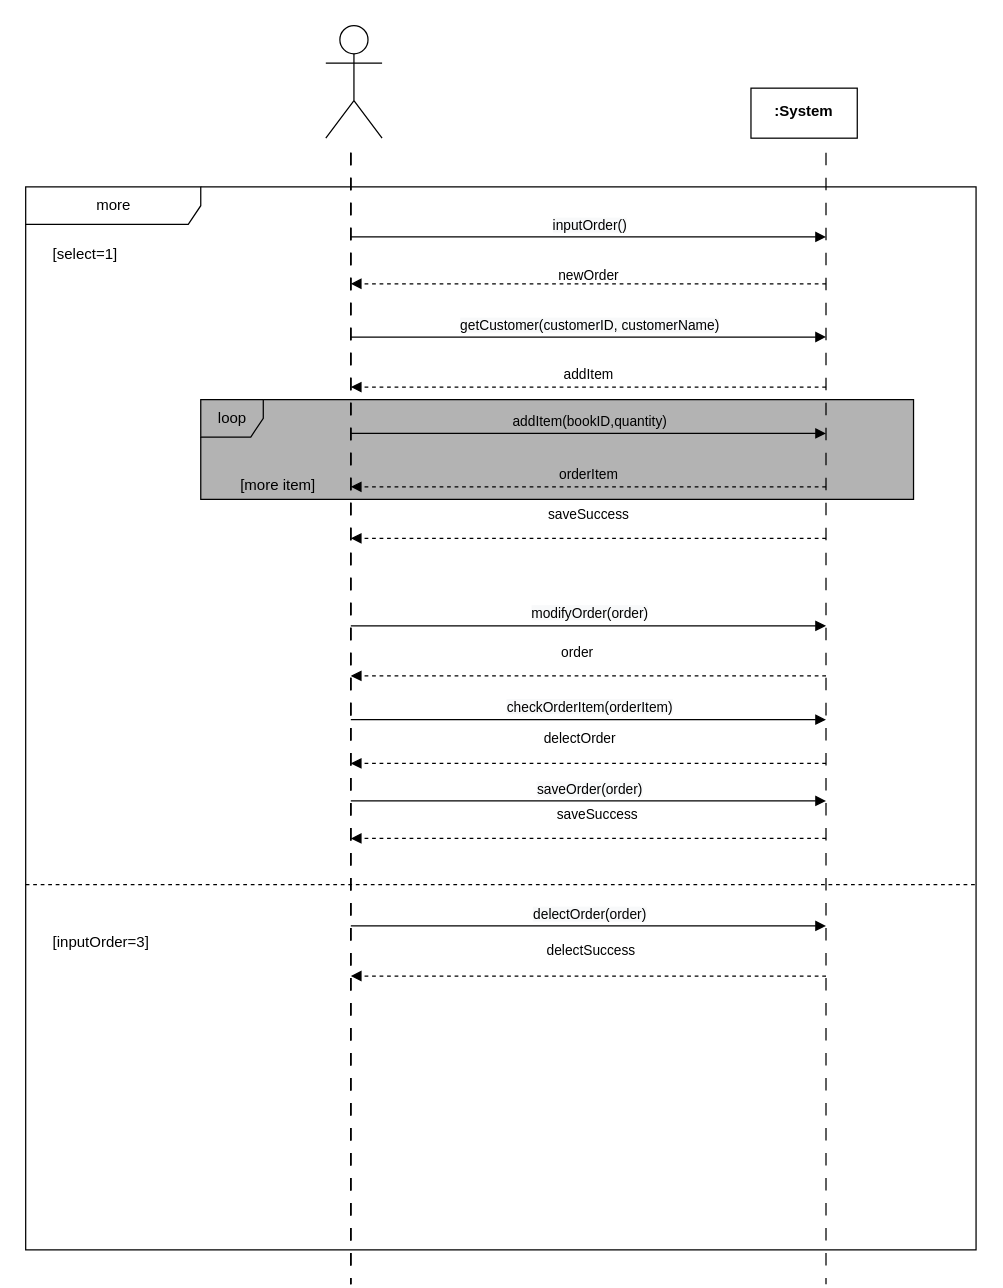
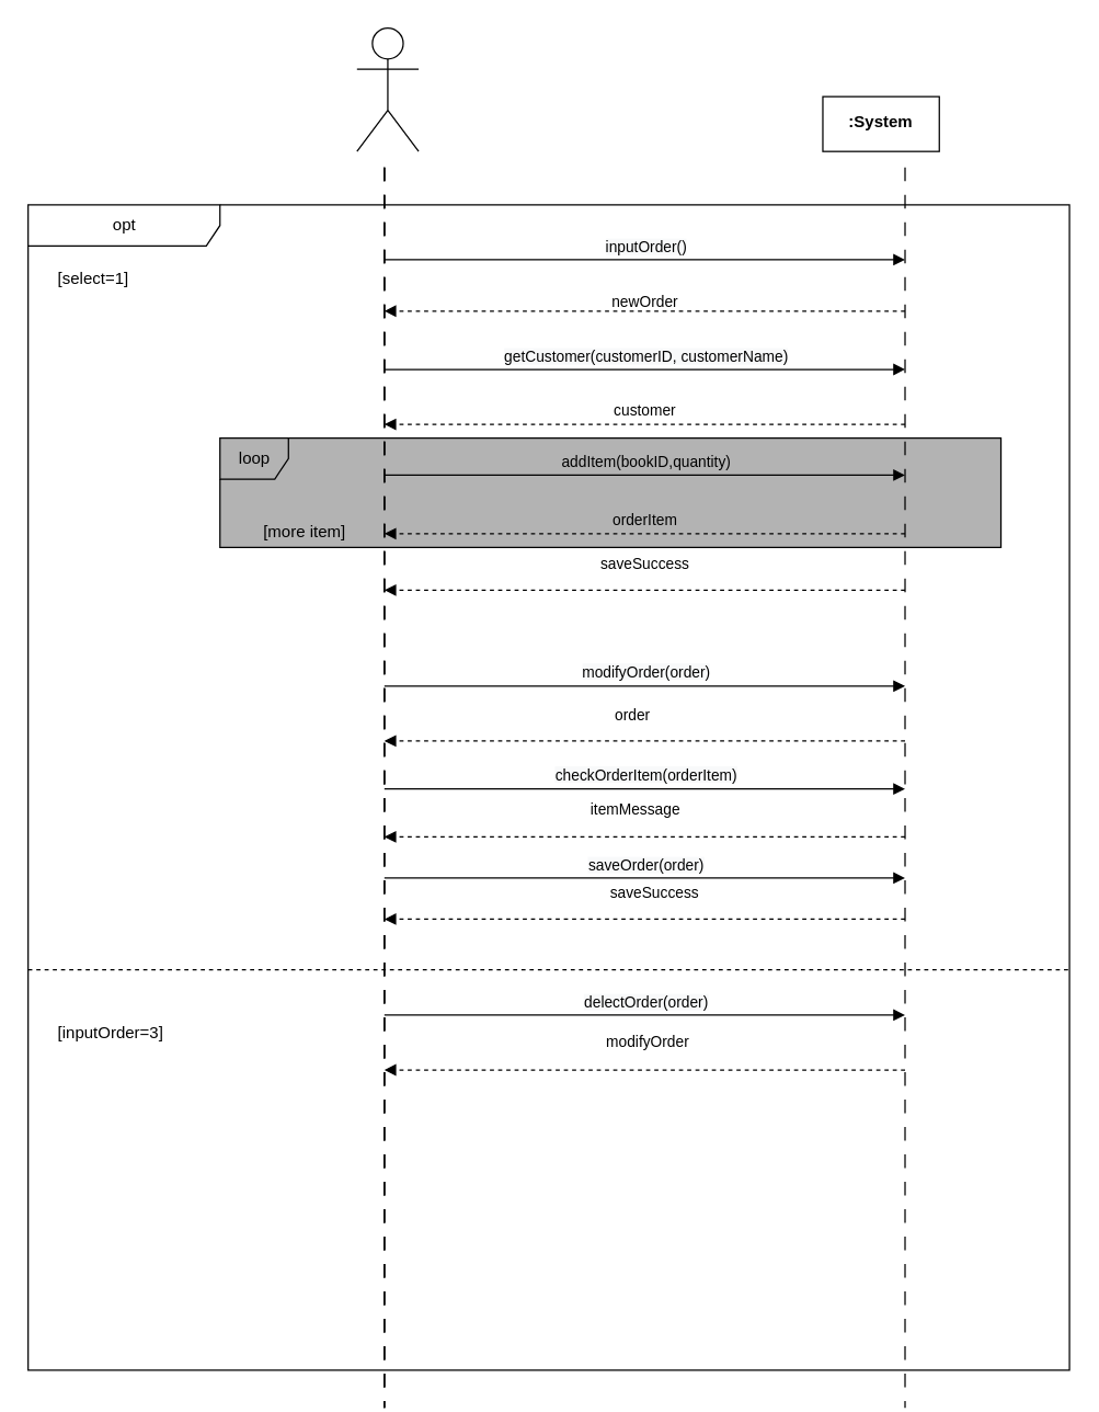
  <mxCell id="0" />
  <mxCell id="1" parent="0" />
- <mxCell id="2" value="more" style="shape=umlFrame;tabWidth=110;tabHeight=30;tabPosition=left;html=1;boundedLbl=1;labelInHeader=1;width=140;height=30;fillColor=default;" vertex="1" parent="1"><mxGeometry x="20" y="149" width="760" height="850" as="geometry" /></mxCell>
+ <mxCell id="2" value="opt" style="shape=umlFrame;tabWidth=110;tabHeight=30;tabPosition=left;html=1;boundedLbl=1;labelInHeader=1;width=140;height=30;fillColor=default;" vertex="1" parent="1"><mxGeometry x="20" y="149" width="760" height="850" as="geometry" /></mxCell>
  <mxCell id="3" value="loop" style="shape=umlFrame;tabPosition=left;html=1;boundedLbl=1;labelInHeader=1;width=50;height=30;gradientColor=none;swimlaneFillColor=#B3B3B3;fillColor=#B3B3B3;" vertex="1" parent="2"><mxGeometry x="140" y="170" width="570" height="79.76" as="geometry" /></mxCell>
  <mxCell id="4" value="[select=1]" style="text" vertex="1" parent="2"><mxGeometry width="100" height="20" relative="1" as="geometry"><mxPoint x="20" y="40" as="offset" /></mxGeometry></mxCell>
  <mxCell id="5" value="" style="endArrow=none;startArrow=none;endFill=0;startFill=0;endSize=8;html=1;verticalAlign=bottom;dashed=1;labelBackgroundColor=none;dashPattern=10 10;rounded=0;" edge="1" parent="2"><mxGeometry x="-0.252" y="30" width="160" relative="1" as="geometry"><mxPoint x="260" y="-27.419" as="sourcePoint" /><mxPoint x="260" y="877.419" as="targetPoint" /><mxPoint as="offset" /></mxGeometry></mxCell>
  <mxCell id="6" value="" style="endArrow=none;startArrow=none;endFill=0;startFill=0;endSize=8;html=1;verticalAlign=bottom;dashed=1;labelBackgroundColor=none;dashPattern=10 10;rounded=0;" edge="1" parent="2"><mxGeometry x="-0.252" y="30" width="160" relative="1" as="geometry"><mxPoint x="640" y="-27.419" as="sourcePoint" /><mxPoint x="640" y="877.419" as="targetPoint" /><mxPoint as="offset" /></mxGeometry></mxCell>
  <mxCell id="7" value="" style="html=1;verticalAlign=bottom;labelBackgroundColor=none;endArrow=block;endFill=1;dashed=1;rounded=0;" edge="1" parent="2"><mxGeometry width="160" relative="1" as="geometry"><mxPoint x="640" y="77.424" as="sourcePoint" /><mxPoint x="260" y="77.424" as="targetPoint" /></mxGeometry></mxCell>
  <mxCell id="8" value="[inputOrder=3]" style="line;strokeWidth=1;dashed=1;labelPosition=center;verticalLabelPosition=bottom;align=left;verticalAlign=top;spacingLeft=20;spacingTop=15;" vertex="1" parent="2"><mxGeometry y="541.004" width="760" height="34.0" as="geometry" /></mxCell>
  <mxCell id="9" value="" style="html=1;verticalAlign=bottom;labelBackgroundColor=none;endArrow=block;endFill=1;dashed=1;rounded=0;" edge="1" parent="2"><mxGeometry width="160" relative="1" as="geometry"><mxPoint x="640" y="160.002" as="sourcePoint" /><mxPoint x="260" y="160.002" as="targetPoint" /></mxGeometry></mxCell>
  <mxCell id="10" value="" style="html=1;verticalAlign=bottom;labelBackgroundColor=none;endArrow=block;endFill=1;dashed=1;rounded=0;" edge="1" parent="2"><mxGeometry width="160" relative="1" as="geometry"><mxPoint x="640" y="239.761" as="sourcePoint" /><mxPoint x="260" y="239.761" as="targetPoint" /></mxGeometry></mxCell>
  <mxCell id="11" value="orderItem" style="edgeLabel;html=1;align=center;verticalAlign=middle;resizable=0;points=[];labelBackgroundColor=none;" vertex="1" connectable="0" parent="10"><mxGeometry x="-0.138" y="-4" relative="1" as="geometry"><mxPoint x="-27" y="-6" as="offset" /></mxGeometry></mxCell>
  <mxCell id="12" value="[more item]" style="text" vertex="1" parent="2"><mxGeometry x="170" y="224.996" width="100" height="13.71" as="geometry" /></mxCell>
- <mxCell id="13" value="addItem" style="edgeLabel;html=1;align=center;verticalAlign=middle;resizable=0;points=[];labelBackgroundColor=none;" vertex="1" connectable="0" parent="2"><mxGeometry x="449.997" y="149.677" as="geometry" /></mxCell>
+ <mxCell id="13" value="customer" style="edgeLabel;html=1;align=center;verticalAlign=middle;resizable=0;points=[];labelBackgroundColor=none;" vertex="1" connectable="0" parent="2"><mxGeometry x="449.997" y="149.677" as="geometry" /></mxCell>
  <mxCell id="14" value="newOrder" style="edgeLabel;html=1;align=center;verticalAlign=middle;resizable=0;points=[];labelBackgroundColor=none;" vertex="1" connectable="0" parent="2"><mxGeometry x="449.997" y="70.569" as="geometry" /></mxCell>
  <mxCell id="15" value="" style="html=1;verticalAlign=bottom;labelBackgroundColor=none;endArrow=block;endFill=1;dashed=1;rounded=0;" edge="1" parent="2"><mxGeometry width="160" relative="1" as="geometry"><mxPoint x="640" y="280.998" as="sourcePoint" /><mxPoint x="260" y="280.998" as="targetPoint" /></mxGeometry></mxCell>
  <mxCell id="16" value="saveSuccess" style="edgeLabel;html=1;align=center;verticalAlign=middle;resizable=0;points=[];labelBackgroundColor=none;" vertex="1" connectable="0" parent="2"><mxGeometry x="449.997" y="261.003" as="geometry" /></mxCell>
  <mxCell id="17" value="" style="html=1;verticalAlign=bottom;labelBackgroundColor=none;endArrow=block;endFill=1;dashed=1;rounded=0;" edge="1" parent="2"><mxGeometry width="160" relative="1" as="geometry"><mxPoint x="640" y="390.996" as="sourcePoint" /><mxPoint x="260" y="390.996" as="targetPoint" /></mxGeometry></mxCell>
  <mxCell id="18" value="order" style="edgeLabel;html=1;align=center;verticalAlign=middle;resizable=0;points=[];labelBackgroundColor=none;" vertex="1" connectable="0" parent="2"><mxGeometry x="449.997" y="511.002" as="geometry"><mxPoint x="-9" y="-140" as="offset" /></mxGeometry></mxCell>
  <mxCell id="19" value="" style="html=1;verticalAlign=bottom;labelBackgroundColor=none;endArrow=block;endFill=1;dashed=1;rounded=0;" edge="1" parent="2"><mxGeometry width="160" relative="1" as="geometry"><mxPoint x="640" y="521.004" as="sourcePoint" /><mxPoint x="260" y="521.004" as="targetPoint" /></mxGeometry></mxCell>
  <mxCell id="20" value="saveSuccess" style="edgeLabel;html=1;align=center;verticalAlign=middle;resizable=0;points=[];labelBackgroundColor=none;" vertex="1" connectable="0" parent="2"><mxGeometry x="449.997" y="669.999" as="geometry"><mxPoint x="7" y="-168" as="offset" /></mxGeometry></mxCell>
  <mxCell id="21" value="" style="html=1;verticalAlign=bottom;labelBackgroundColor=none;endArrow=block;endFill=1;dashed=1;rounded=0;" edge="1" parent="2"><mxGeometry width="160" relative="1" as="geometry"><mxPoint x="640" y="460.995" as="sourcePoint" /><mxPoint x="260" y="460.995" as="targetPoint" /></mxGeometry></mxCell>
- <mxCell id="22" value="delectOrder" style="edgeLabel;html=1;align=center;verticalAlign=middle;resizable=0;points=[];labelBackgroundColor=none;" vertex="1" connectable="0" parent="2"><mxGeometry x="449.997" y="591.0" as="geometry"><mxPoint x="-7" y="-151" as="offset" /></mxGeometry></mxCell>
+ <mxCell id="22" value="itemMessage" style="edgeLabel;html=1;align=center;verticalAlign=middle;resizable=0;points=[];labelBackgroundColor=none;" vertex="1" connectable="0" parent="2"><mxGeometry x="449.997" y="591.0" as="geometry"><mxPoint x="-7" y="-151" as="offset" /></mxGeometry></mxCell>
  <mxCell id="23" value="" style="html=1;verticalAlign=bottom;labelBackgroundColor=none;endArrow=block;endFill=1;dashed=1;rounded=0;" edge="1" parent="2"><mxGeometry width="160" relative="1" as="geometry"><mxPoint x="640" y="631.002" as="sourcePoint" /><mxPoint x="260" y="631.002" as="targetPoint" /></mxGeometry></mxCell>
- <mxCell id="24" value="delectSuccess" style="edgeLabel;html=1;align=center;verticalAlign=middle;resizable=0;points=[];labelBackgroundColor=none;" vertex="1" connectable="0" parent="2"><mxGeometry x="449.997" y="790.997" as="geometry"><mxPoint x="2" y="-180" as="offset" /></mxGeometry></mxCell>
+ <mxCell id="24" value="modifyOrder" style="edgeLabel;html=1;align=center;verticalAlign=middle;resizable=0;points=[];labelBackgroundColor=none;" vertex="1" connectable="0" parent="2"><mxGeometry x="449.997" y="790.997" as="geometry"><mxPoint x="2" y="-180" as="offset" /></mxGeometry></mxCell>
  <mxCell id="25" value="" style="html=1;verticalAlign=bottom;labelBackgroundColor=none;endArrow=block;endFill=1;rounded=0;fontColor=none;" edge="1" parent="2"><mxGeometry width="160" relative="1" as="geometry"><mxPoint x="260" y="40.004" as="sourcePoint" /><mxPoint x="640" y="40.004" as="targetPoint" /><Array as="points" /></mxGeometry></mxCell>
  <mxCell id="26" value="&lt;span style=&quot;background-color: rgb(248, 249, 250);&quot;&gt;inputOrder()&lt;/span&gt;" style="edgeLabel;html=1;align=center;verticalAlign=middle;resizable=0;points=[];fontColor=none;" vertex="1" connectable="0" parent="25"><mxGeometry x="0.004" relative="1" as="geometry"><mxPoint x="-1" y="-10" as="offset" /></mxGeometry></mxCell>
  <mxCell id="27" value="" style="html=1;verticalAlign=bottom;labelBackgroundColor=none;endArrow=block;endFill=1;rounded=0;fontColor=none;" edge="1" parent="2"><mxGeometry width="160" relative="1" as="geometry"><mxPoint x="260" y="120.003" as="sourcePoint" /><mxPoint x="640" y="120.003" as="targetPoint" /><Array as="points" /></mxGeometry></mxCell>
  <mxCell id="28" value="&lt;span style=&quot;background-color: rgb(248, 249, 250);&quot;&gt;getCustomer(customerID, customerName)&lt;/span&gt;" style="edgeLabel;html=1;align=center;verticalAlign=middle;resizable=0;points=[];fontColor=none;" vertex="1" connectable="0" parent="27"><mxGeometry x="0.004" relative="1" as="geometry"><mxPoint x="-1" y="-10" as="offset" /></mxGeometry></mxCell>
  <mxCell id="29" value="" style="html=1;verticalAlign=bottom;labelBackgroundColor=none;endArrow=block;endFill=1;rounded=0;fontColor=none;" edge="1" parent="2"><mxGeometry width="160" relative="1" as="geometry"><mxPoint x="260" y="197.112" as="sourcePoint" /><mxPoint x="640" y="197.112" as="targetPoint" /><Array as="points" /></mxGeometry></mxCell>
  <mxCell id="30" value="&lt;span style=&quot;&quot;&gt;addItem(bookID,quantity)&lt;/span&gt;" style="edgeLabel;html=1;align=center;verticalAlign=middle;resizable=0;points=[];fontColor=none;labelBackgroundColor=none;" vertex="1" connectable="0" parent="29"><mxGeometry x="0.004" relative="1" as="geometry"><mxPoint x="-1" y="-10" as="offset" /></mxGeometry></mxCell>
  <mxCell id="31" value="" style="html=1;verticalAlign=bottom;labelBackgroundColor=none;endArrow=block;endFill=1;rounded=0;fontColor=none;" edge="1" parent="2"><mxGeometry width="160" relative="1" as="geometry"><mxPoint x="260" y="350.997" as="sourcePoint" /><mxPoint x="640" y="350.997" as="targetPoint" /><Array as="points" /></mxGeometry></mxCell>
  <mxCell id="32" value="&lt;span style=&quot;background-color: rgb(248, 249, 250);&quot;&gt;modifyOrder(order)&lt;/span&gt;" style="edgeLabel;html=1;align=center;verticalAlign=middle;resizable=0;points=[];fontColor=none;" vertex="1" connectable="0" parent="31"><mxGeometry x="0.004" relative="1" as="geometry"><mxPoint x="-1" y="-10" as="offset" /></mxGeometry></mxCell>
  <mxCell id="33" value="" style="html=1;verticalAlign=bottom;labelBackgroundColor=none;endArrow=block;endFill=1;rounded=0;fontColor=none;" edge="1" parent="2"><mxGeometry width="160" relative="1" as="geometry"><mxPoint x="260" y="425.996" as="sourcePoint" /><mxPoint x="640" y="425.996" as="targetPoint" /><Array as="points" /></mxGeometry></mxCell>
  <mxCell id="34" value="&lt;span style=&quot;background-color: rgb(248, 249, 250);&quot;&gt;checkOrderItem(orderItem)&lt;/span&gt;" style="edgeLabel;html=1;align=center;verticalAlign=middle;resizable=0;points=[];fontColor=none;" vertex="1" connectable="0" parent="33"><mxGeometry x="0.004" relative="1" as="geometry"><mxPoint x="-1" y="-10" as="offset" /></mxGeometry></mxCell>
  <mxCell id="35" value="" style="html=1;verticalAlign=bottom;labelBackgroundColor=none;endArrow=block;endFill=1;rounded=0;fontColor=none;" edge="1" parent="2"><mxGeometry width="160" relative="1" as="geometry"><mxPoint x="260" y="591.003" as="sourcePoint" /><mxPoint x="640" y="591.003" as="targetPoint" /><Array as="points" /></mxGeometry></mxCell>
  <mxCell id="36" value="&lt;span style=&quot;background-color: rgb(248, 249, 250);&quot;&gt;delectOrder(order)&lt;/span&gt;" style="edgeLabel;html=1;align=center;verticalAlign=middle;resizable=0;points=[];fontColor=none;" vertex="1" connectable="0" parent="35"><mxGeometry x="0.004" relative="1" as="geometry"><mxPoint x="-1" y="-10" as="offset" /></mxGeometry></mxCell>
  <mxCell id="37" value="" style="endArrow=none;startArrow=none;endFill=0;startFill=0;endSize=8;html=1;verticalAlign=bottom;dashed=1;labelBackgroundColor=none;dashPattern=10 10;rounded=0;" edge="1" parent="2"><mxGeometry x="-0.252" y="30" width="160" relative="1" as="geometry"><mxPoint x="260" y="-27.419" as="sourcePoint" /><mxPoint x="260" y="877.419" as="targetPoint" /><mxPoint as="offset" /></mxGeometry></mxCell>
  <mxCell id="38" value="" style="endArrow=none;startArrow=none;endFill=0;startFill=0;endSize=8;html=1;verticalAlign=bottom;dashed=1;labelBackgroundColor=none;dashPattern=10 10;rounded=0;" edge="1" parent="2"><mxGeometry x="-0.252" y="30" width="160" relative="1" as="geometry"><mxPoint x="260" y="-27.419" as="sourcePoint" /><mxPoint x="260" y="877.419" as="targetPoint" /><mxPoint as="offset" /></mxGeometry></mxCell>
  <mxCell id="39" value="" style="html=1;verticalAlign=bottom;labelBackgroundColor=none;endArrow=block;endFill=1;rounded=0;fontColor=none;" edge="1" parent="2"><mxGeometry width="160" relative="1" as="geometry"><mxPoint x="260" y="491.005" as="sourcePoint" /><mxPoint x="640" y="491.005" as="targetPoint" /><Array as="points" /></mxGeometry></mxCell>
  <mxCell id="40" value="&lt;span style=&quot;background-color: rgb(248, 249, 250);&quot;&gt;saveOrder(order)&lt;/span&gt;" style="edgeLabel;html=1;align=center;verticalAlign=middle;resizable=0;points=[];fontColor=none;" vertex="1" connectable="0" parent="39"><mxGeometry x="0.004" relative="1" as="geometry"><mxPoint x="-1" y="-10" as="offset" /></mxGeometry></mxCell>
  <mxCell id="41" value="" style="shape=umlActor;verticalLabelPosition=bottom;verticalAlign=top;html=1;" vertex="1" parent="1"><mxGeometry x="260" y="20" width="45" height="90" as="geometry" /></mxCell>
  <mxCell id="42" value="&lt;div style=&quot;&quot;&gt;&lt;span style=&quot;background-color: initial; line-height: 2.1;&quot;&gt;:System&lt;/span&gt;&lt;/div&gt;" style="shape=rect;html=1;verticalAlign=top;fontStyle=1;whiteSpace=wrap;align=center;labelBackgroundColor=none;fontColor=none;fillColor=default;gradientColor=none;" vertex="1" parent="1"><mxGeometry x="600" y="70" width="85" height="40" as="geometry" /></mxCell>
